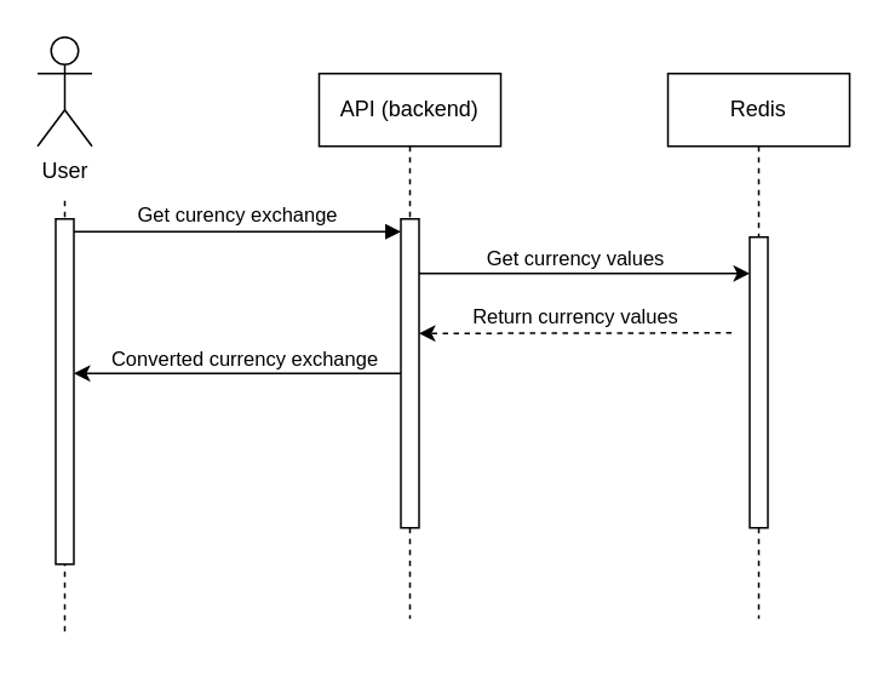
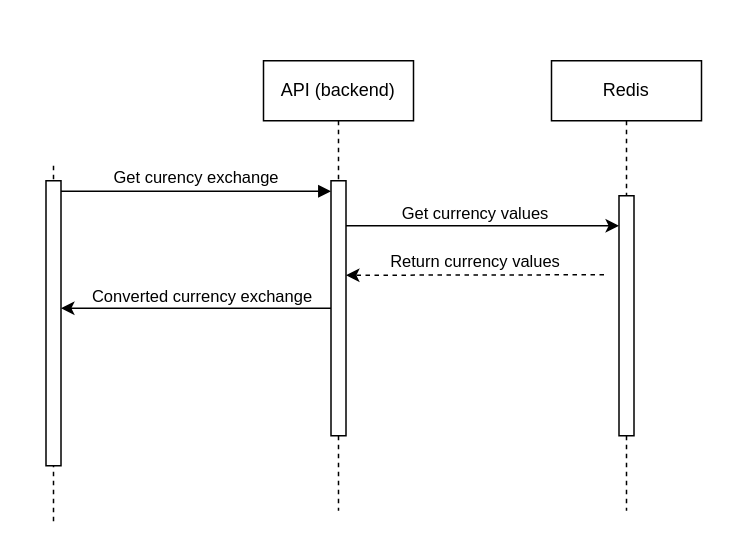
  <mxCell id="0" />
  <mxCell id="1" parent="0" />
  <mxCell id="2" value="API (backend)" style="shape=umlLifeline;perimeter=lifelinePerimeter;whiteSpace=wrap;html=1;container=0;dropTarget=0;collapsible=0;recursiveResize=0;outlineConnect=0;portConstraint=eastwest;newEdgeStyle={&quot;edgeStyle&quot;:&quot;elbowEdgeStyle&quot;,&quot;elbow&quot;:&quot;vertical&quot;,&quot;curved&quot;:0,&quot;rounded&quot;:0};" parent="1" vertex="1"><mxGeometry x="175" y="40" width="100" height="300" as="geometry" /></mxCell>
  <mxCell id="3" value="" style="html=1;points=[];perimeter=orthogonalPerimeter;outlineConnect=0;targetShapes=umlLifeline;portConstraint=eastwest;newEdgeStyle={&quot;edgeStyle&quot;:&quot;elbowEdgeStyle&quot;,&quot;elbow&quot;:&quot;vertical&quot;,&quot;curved&quot;:0,&quot;rounded&quot;:0};" parent="2" vertex="1"><mxGeometry x="45" y="80" width="10" height="170" as="geometry" /></mxCell>
  <mxCell id="4" value="Get curency exchange" style="html=1;verticalAlign=bottom;endArrow=block;edgeStyle=elbowEdgeStyle;elbow=vertical;curved=0;rounded=0;" parent="1" target="3" edge="1"><mxGeometry relative="1" as="geometry"><mxPoint x="40" y="127" as="sourcePoint" /><Array as="points"><mxPoint x="125" y="127" /></Array><mxPoint x="210" y="127" as="targetPoint" /></mxGeometry></mxCell>
  <mxCell id="5" value="Redis" style="shape=umlLifeline;perimeter=lifelinePerimeter;whiteSpace=wrap;html=1;container=0;dropTarget=0;collapsible=0;recursiveResize=0;outlineConnect=0;portConstraint=eastwest;newEdgeStyle={&quot;edgeStyle&quot;:&quot;elbowEdgeStyle&quot;,&quot;elbow&quot;:&quot;vertical&quot;,&quot;curved&quot;:0,&quot;rounded&quot;:0};" vertex="1" parent="1"><mxGeometry x="367" y="40" width="100" height="300" as="geometry" /></mxCell>
  <mxCell id="6" value="" style="html=1;points=[];perimeter=orthogonalPerimeter;outlineConnect=0;targetShapes=umlLifeline;portConstraint=eastwest;newEdgeStyle={&quot;edgeStyle&quot;:&quot;elbowEdgeStyle&quot;,&quot;elbow&quot;:&quot;vertical&quot;,&quot;curved&quot;:0,&quot;rounded&quot;:0};" vertex="1" parent="5"><mxGeometry x="45" y="90" width="10" height="160" as="geometry" /></mxCell>
  <mxCell id="7" style="edgeStyle=elbowEdgeStyle;rounded=0;orthogonalLoop=1;jettySize=auto;html=1;elbow=vertical;curved=0;" edge="1" parent="1" source="3" target="6"><mxGeometry relative="1" as="geometry"><mxPoint x="395" y="150" as="targetPoint" /><Array as="points"><mxPoint x="315" y="150" /></Array></mxGeometry></mxCell>
  <mxCell id="8" value="Get currency values" style="edgeLabel;html=1;align=center;verticalAlign=bottom;resizable=0;points=[];" vertex="1" connectable="0" parent="7"><mxGeometry x="-0.202" relative="1" as="geometry"><mxPoint x="12" as="offset" /></mxGeometry></mxCell>
  <mxCell id="9" style="edgeStyle=elbowEdgeStyle;rounded=0;orthogonalLoop=1;jettySize=auto;html=1;elbow=vertical;curved=0;dashed=1;" edge="1" parent="1"><mxGeometry relative="1" as="geometry"><mxPoint x="402" y="182.667" as="sourcePoint" /><mxPoint x="230" y="182.667" as="targetPoint" /></mxGeometry></mxCell>
  <mxCell id="10" value="Return currency values" style="edgeLabel;html=1;align=center;verticalAlign=bottom;resizable=0;points=[];" vertex="1" connectable="0" parent="9"><mxGeometry x="-0.185" y="-1" relative="1" as="geometry"><mxPoint x="-17" as="offset" /></mxGeometry></mxCell>
  <mxCell id="11" style="edgeStyle=elbowEdgeStyle;rounded=0;orthogonalLoop=1;jettySize=auto;html=1;elbow=vertical;curved=0;" edge="1" parent="1" source="3"><mxGeometry relative="1" as="geometry"><mxPoint x="40" y="205.211" as="targetPoint" /></mxGeometry></mxCell>
  <mxCell id="12" value="Converted currency exchange" style="edgeLabel;html=1;align=center;verticalAlign=bottom;resizable=0;points=[];" vertex="1" connectable="0" parent="11"><mxGeometry x="0.168" relative="1" as="geometry"><mxPoint x="18" as="offset" /></mxGeometry></mxCell>
  <mxCell id="13" style="edgeStyle=orthogonalEdgeStyle;rounded=0;orthogonalLoop=1;jettySize=auto;html=1;dashed=1;endArrow=none;endFill=0;movable=1;resizable=1;rotatable=1;deletable=1;editable=1;locked=0;connectable=1;" edge="1" parent="1"><mxGeometry relative="1" as="geometry"><mxPoint x="35" y="350" as="targetPoint" /><mxPoint x="35" y="110" as="sourcePoint" /></mxGeometry></mxCell>
- <mxCell id="14" value="User" style="shape=umlActor;verticalLabelPosition=bottom;verticalAlign=top;html=1;outlineConnect=0;movable=1;resizable=1;rotatable=1;deletable=1;editable=1;locked=0;connectable=1;" vertex="1" parent="1"><mxGeometry x="20" y="20" width="30" height="60" as="geometry" /></mxCell>
  <mxCell id="15" value="" style="html=1;points=[];perimeter=orthogonalPerimeter;outlineConnect=0;targetShapes=umlLifeline;portConstraint=eastwest;newEdgeStyle={&quot;edgeStyle&quot;:&quot;elbowEdgeStyle&quot;,&quot;elbow&quot;:&quot;vertical&quot;,&quot;curved&quot;:0,&quot;rounded&quot;:0};" vertex="1" parent="1"><mxGeometry x="30" y="120" width="10" height="190" as="geometry" /></mxCell>
